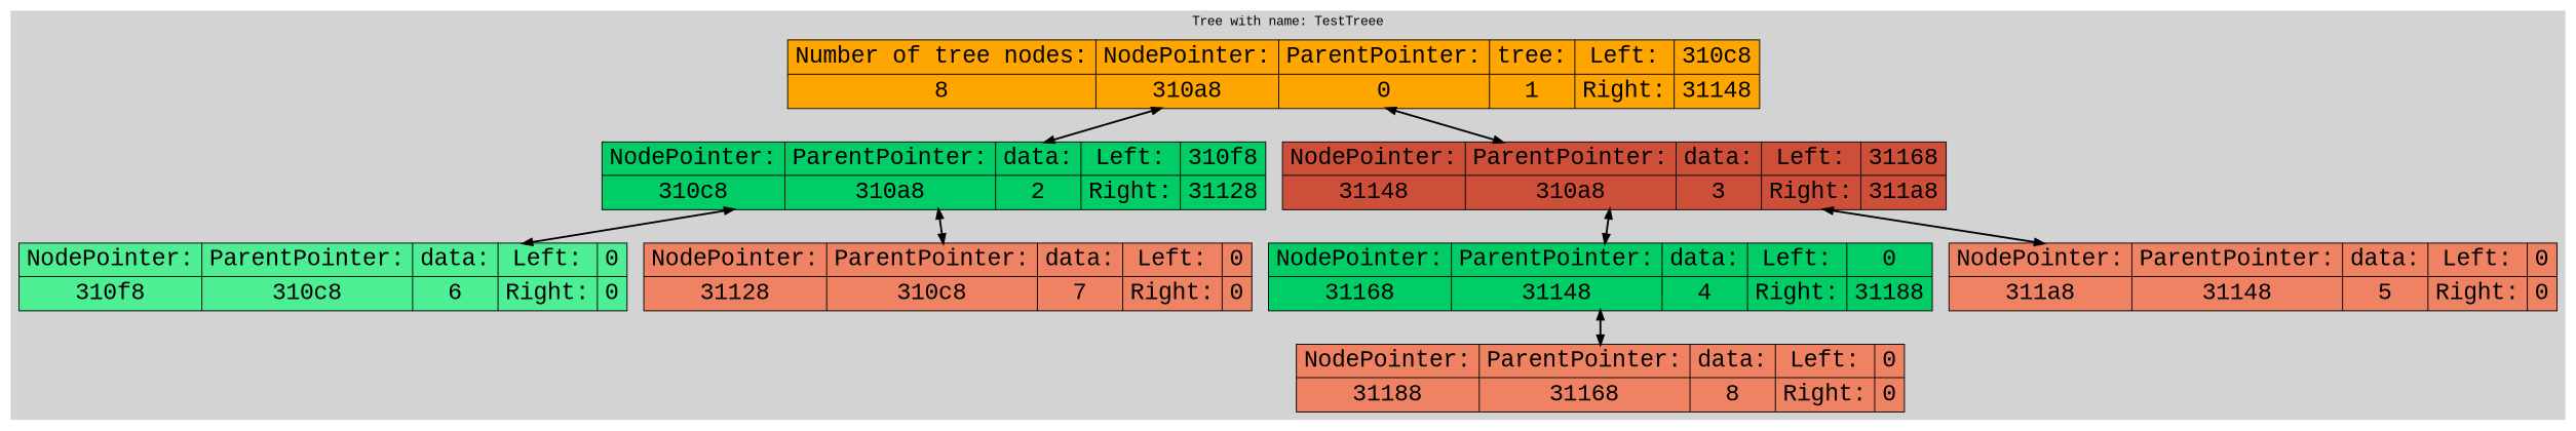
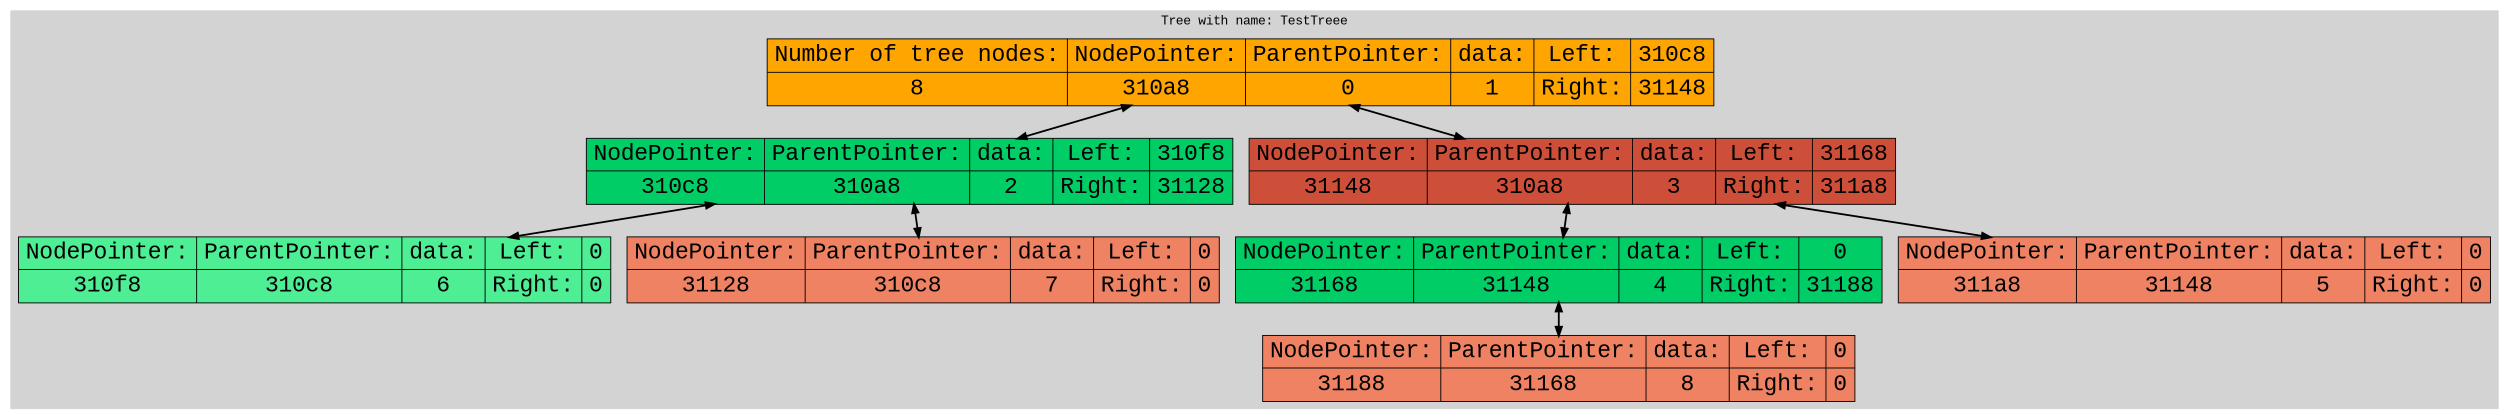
  digraph {
    rankdir=HR
    fontname="Liberation Mono"
    node [fillcolor=salmon2 fontname="Liberation Mono" fontsize=25 shape=record style=filled]
    edge [dir=both style=bold fontname="Liberation Mono"]
-   n1 [fillcolor=orange label="{Number of tree nodes: | 8} | {NodePointer:  | 310a8} | {ParentPointer: | 0} | {tree: | 1} | {Left: | Right:} | {310c8 | 31148}"]
+   n1 [fillcolor=orange label="{Number of tree nodes: | 8} | {NodePointer:  | 310a8} | {ParentPointer: | 0} | {data: | 1} | {Left: | Right:} | {310c8 | 31148}"]
    n2 [fillcolor=springgreen3 label="{NodePointer:  | 310c8} | {ParentPointer: | 310a8} | {data: | 2} | {Left: | Right:} | {310f8 | 31128}"]
    n3 [fillcolor=tomato3 label="{NodePointer:  | 31148} | {ParentPointer: | 310a8} | {data: | 3} | {Left: | Right:} | {31168 | 311a8}"]
    n4 [fillcolor=seagreen2 label="{NodePointer:  | 310f8} | {ParentPointer: | 310c8} | {data: | 6} | {Left: | Right:} | {0 | 0}"]
    n5 [label="{NodePointer:  | 31128} | {ParentPointer: | 310c8} | {data: | 7} | {Left: | Right:} | {0 | 0}"]
    n6 [fillcolor=springgreen3 label="{NodePointer:  | 31168} | {ParentPointer: | 31148} | {data: | 4} | {Left: | Right:} | {0 | 31188}"]
    n7 [label="{NodePointer:  | 311a8} | {ParentPointer: | 31148} | {data: | 5} | {Left: | Right:} | {0 | 0}"]
    n8 [label="{NodePointer:  | 31188} | {ParentPointer: | 31168} | {data: | 8} | {Left: | Right:} | {0 | 0}"]
    subgraph cluster_1 {
      color=lightgrey
      label="Tree with name: TestTreee"
      style=filled
      n1
      n2
      n3
      n4
      n5
      n6
      n7
      n8
    }
    n1 -> n2
    n1 -> n3
    n2 -> n4
    n2 -> n5
    n3 -> n6
    n3 -> n7
    n6 -> n8
  }
